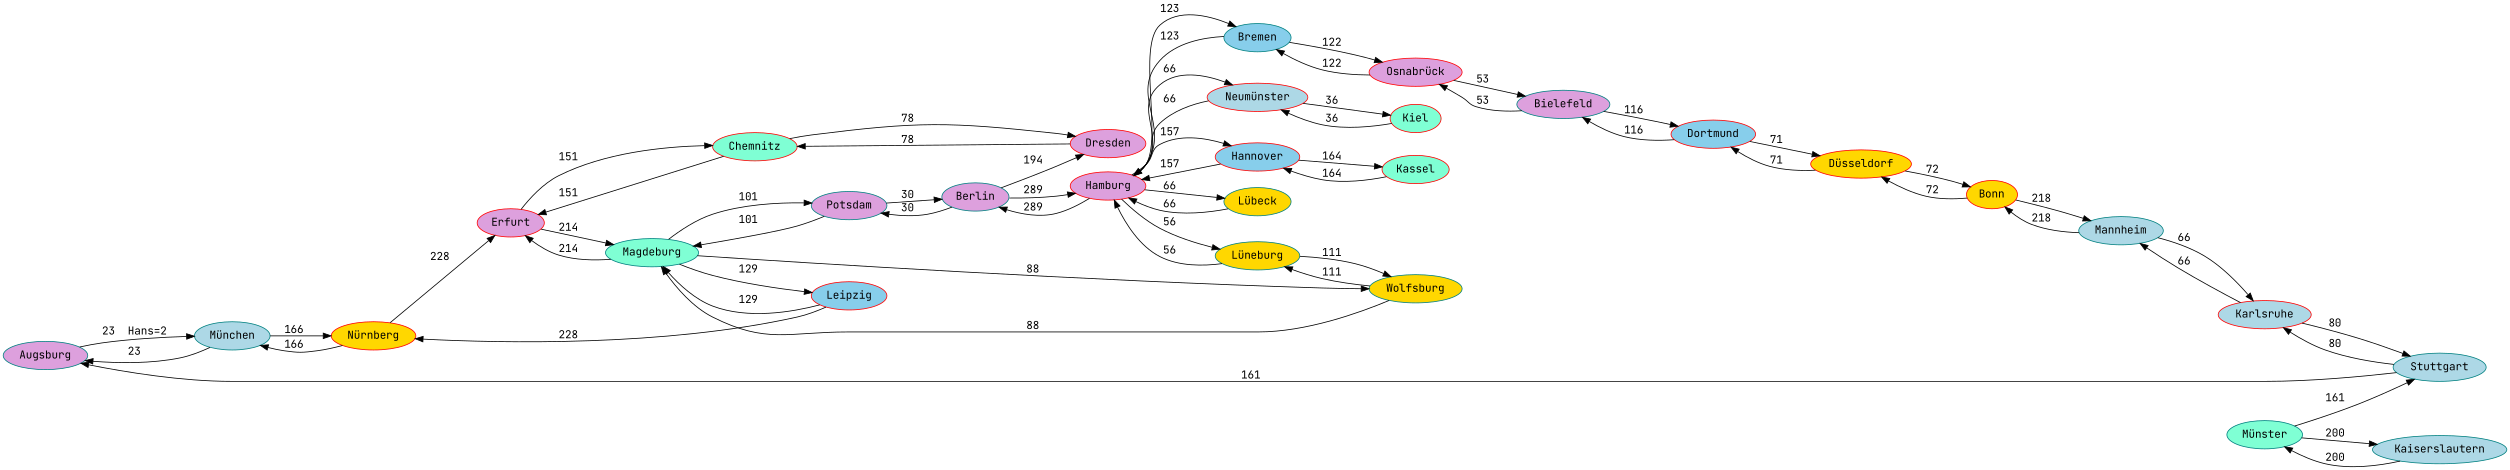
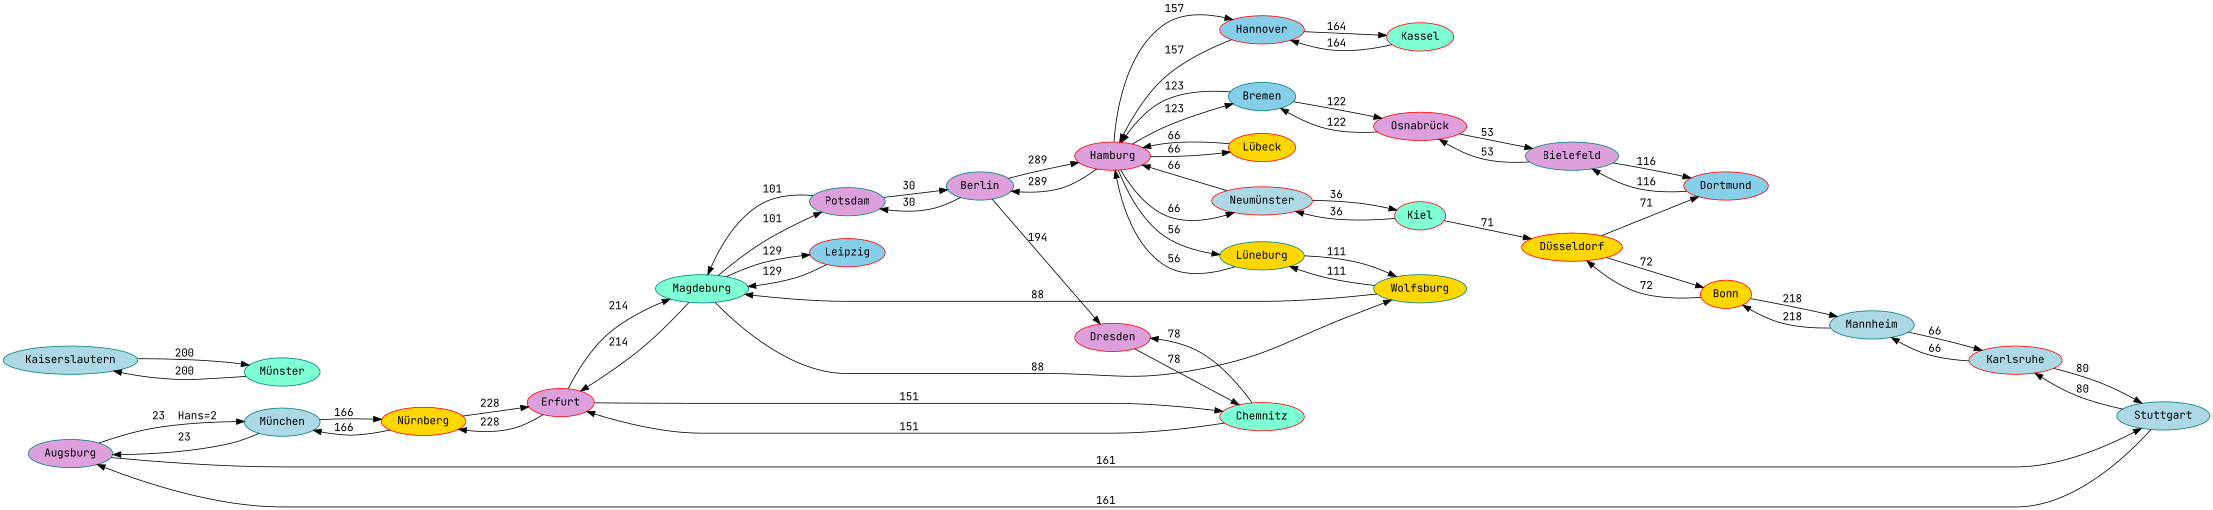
  digraph {
    fontname="JetBrains Mono"
    rankdir=LR
    node [color=red fillcolor=plum fontname="JetBrains Mono" style=filled]
    edge [fontname="JetBrains Mono"]
    Augsburg [color=teal]
    "München" [color=teal fillcolor=lightblue]
    Stuttgart [color=teal fillcolor=lightblue]
    "Nürnberg" [fillcolor=gold]
    Karlsruhe [fillcolor=lightblue]
    Erfurt
    Mannheim [color=teal fillcolor=lightblue]
    Berlin [color=teal]
    Dresden
    Hamburg
    Potsdam [color=teal]
    Chemnitz [fillcolor=aquamarine]
    Bremen [color=teal fillcolor=skyblue]
    "Neumünster" [fillcolor=lightblue]
    Hannover [fillcolor=skyblue]
-   "Lübeck" [color=teal fillcolor=gold]
+   "Lübeck" [fillcolor=gold]
    "Lüneburg" [color=teal fillcolor=gold]
    Magdeburg [color=teal fillcolor=aquamarine]
    "Osnabrück"
    Kiel [fillcolor=aquamarine]
    Kassel [fillcolor=aquamarine]
    Wolfsburg [color=teal fillcolor=gold]
    Leipzig [fillcolor=skyblue]
    Bielefeld [color=teal]
    Dortmund [fillcolor=skyblue]
    "Düsseldorf" [fillcolor=gold]
    Bonn [fillcolor=gold]
    Kaiserslautern [color=teal fillcolor=lightblue]
    "Münster" [color=teal fillcolor=aquamarine]
    Augsburg -> "München" [label="23  Hans=2  "]
-   "Münster" -> Stuttgart [label="161  "]
+   Augsburg -> Stuttgart [label="161  "]
    "München" -> Augsburg [label="23  "]
    "München" -> "Nürnberg" [label="166  "]
    Stuttgart -> Augsburg [label="161  "]
    Stuttgart -> Karlsruhe [label="80  "]
    "Nürnberg" -> "München" [label="166  "]
    "Nürnberg" -> Erfurt [label="228  "]
    Karlsruhe -> Stuttgart [label="80  "]
    Karlsruhe -> Mannheim [label="66  "]
-   Leipzig -> "Nürnberg" [label="228  "]
+   Erfurt -> "Nürnberg" [label="228  "]
    Erfurt -> Chemnitz [label="151  "]
    Erfurt -> Magdeburg [label="214  "]
    Mannheim -> Karlsruhe [label="66  "]
    Mannheim -> Bonn [label="218  "]
    Berlin -> Dresden [label="194  "]
    Berlin -> Hamburg [label="289  "]
    Berlin -> Potsdam [label="30  "]
    Dresden -> Chemnitz [label="78  "]
    Hamburg -> Berlin [label="289  "]
    Hamburg -> Bremen [label="123  "]
    Hamburg -> "Neumünster" [label="66  "]
    Hamburg -> Hannover [label="157  "]
    Hamburg -> "Lübeck" [label="66  "]
    Hamburg -> "Lüneburg" [label="56  "]
    Potsdam -> Berlin [label="30  "]
    Potsdam -> Magdeburg [label="101  "]
    Chemnitz -> Erfurt [label="151  "]
    Chemnitz -> Dresden [label="78  "]
    Bremen -> Hamburg [label="123  "]
    Bremen -> "Osnabrück" [label="122  "]
    "Neumünster" -> Hamburg [label="66  "]
    "Neumünster" -> Kiel [label="36  "]
    Hannover -> Hamburg [label="157  "]
    Hannover -> Kassel [label="164  "]
    "Lübeck" -> Hamburg [label="66  "]
    "Lüneburg" -> Hamburg [label="56  "]
    "Lüneburg" -> Wolfsburg [label="111  "]
    Magdeburg -> Erfurt [label="214  "]
    Magdeburg -> Potsdam [label="101  "]
    Magdeburg -> Wolfsburg [label="88  "]
    Magdeburg -> Leipzig [label="129  "]
    "Osnabrück" -> Bremen [label="122  "]
    "Osnabrück" -> Bielefeld [label="53  "]
    Kiel -> "Neumünster" [label="36  "]
    Kassel -> Hannover [label="164  "]
    Wolfsburg -> "Lüneburg" [label="111  "]
    Wolfsburg -> Magdeburg [label="88  "]
    Leipzig -> Magdeburg [label="129  "]
    Bielefeld -> "Osnabrück" [label="53  "]
    Bielefeld -> Dortmund [label="116  "]
    Dortmund -> Bielefeld [label="116  "]
-   Dortmund -> "Düsseldorf" [label="71  "]
+   Kiel -> "Düsseldorf" [label="71  "]
    "Düsseldorf" -> Dortmund [label="71  "]
    "Düsseldorf" -> Bonn [label="72  "]
    Bonn -> Mannheim [label="218  "]
    Bonn -> "Düsseldorf" [label="72  "]
    Kaiserslautern -> "Münster" [label="200  "]
    "Münster" -> Kaiserslautern [label="200  "]
  }
